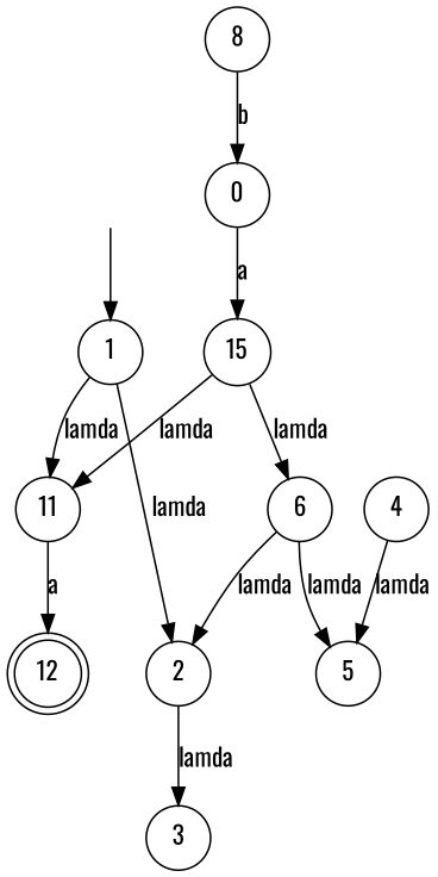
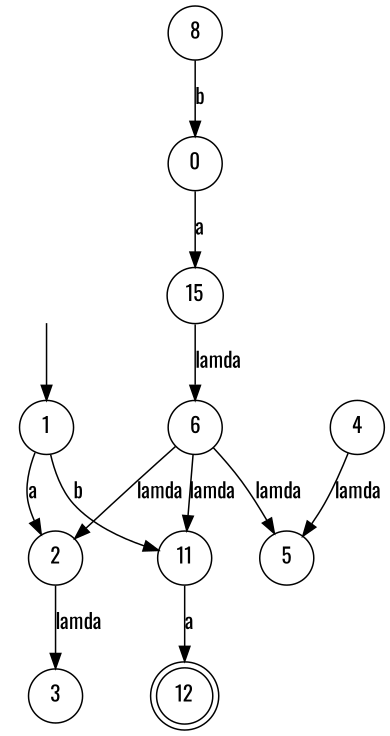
  digraph {
    fontname=Oswald
    rankdir=TB
    node [fontname=Oswald shape=circle]
    edge [fontname=Oswald]
    12 [shape=doublecircle]
    "" [shape=none]
    1
    11
    2
    3
    4
    5
    6
    n10 [label=0]
    8
    n12 [label=15]
    "" -> 1
-   1 -> 11 [label=lamda]
-   1 -> 2 [label=lamda]
+   1 -> 11 [label=b]
+   1 -> 2 [label=a]
    11 -> 12 [label=a]
    2 -> 3 [label=lamda]
    4 -> 5 [label=lamda]
-   n12 -> 11 [label=lamda]
+   6 -> 11 [label=lamda]
    6 -> 2 [label=lamda]
    6 -> 5 [label=lamda]
    n10 -> n12 [label=a]
    8 -> n10 [label=b]
    n12 -> 6 [label=lamda]
  }
